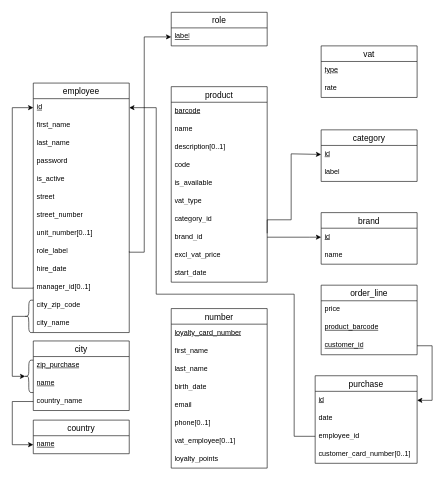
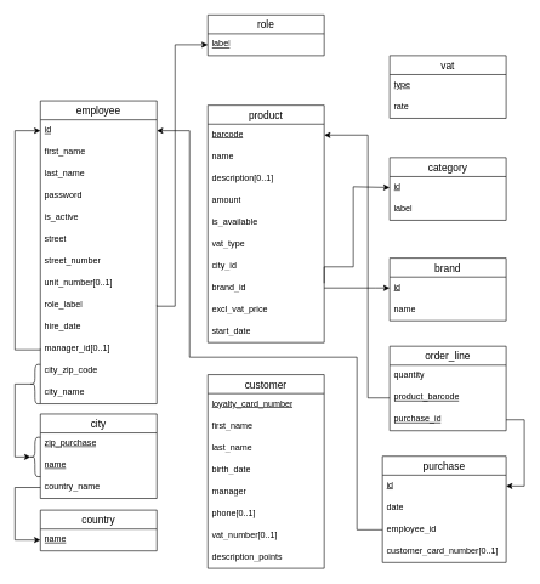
  <mxCell id="0" />
  <mxCell id="1" parent="0" />
  <mxCell id="2" value="employee" style="swimlane;fontStyle=0;childLayout=stackLayout;horizontal=1;startSize=26;horizontalStack=0;resizeParent=1;resizeParentMax=0;resizeLast=0;collapsible=1;marginBottom=0;align=center;fontSize=14;" parent="1" vertex="1"><mxGeometry x="55" y="138" width="160" height="416" as="geometry" /></mxCell>
  <mxCell id="3" value="&lt;u&gt;id&lt;/u&gt;" style="text;strokeColor=none;fillColor=none;spacingLeft=4;spacingRight=4;overflow=hidden;rotatable=0;points=[[0,0.5],[1,0.5]];portConstraint=eastwest;fontSize=12;whiteSpace=wrap;html=1;" parent="2" vertex="1"><mxGeometry y="26" width="160" height="30" as="geometry" /></mxCell>
  <mxCell id="4" value="first_name" style="text;strokeColor=none;fillColor=none;spacingLeft=4;spacingRight=4;overflow=hidden;rotatable=0;points=[[0,0.5],[1,0.5]];portConstraint=eastwest;fontSize=12;whiteSpace=wrap;html=1;" parent="2" vertex="1"><mxGeometry y="56" width="160" height="30" as="geometry" /></mxCell>
  <mxCell id="5" value="last_name" style="text;strokeColor=none;fillColor=none;spacingLeft=4;spacingRight=4;overflow=hidden;rotatable=0;points=[[0,0.5],[1,0.5]];portConstraint=eastwest;fontSize=12;whiteSpace=wrap;html=1;" parent="2" vertex="1"><mxGeometry y="86" width="160" height="30" as="geometry" /></mxCell>
  <mxCell id="6" value="password" style="text;strokeColor=none;fillColor=none;spacingLeft=4;spacingRight=4;overflow=hidden;rotatable=0;points=[[0,0.5],[1,0.5]];portConstraint=eastwest;fontSize=12;whiteSpace=wrap;html=1;" parent="2" vertex="1"><mxGeometry y="116" width="160" height="30" as="geometry" /></mxCell>
  <mxCell id="7" value="is_active" style="text;strokeColor=none;fillColor=none;spacingLeft=4;spacingRight=4;overflow=hidden;rotatable=0;points=[[0,0.5],[1,0.5]];portConstraint=eastwest;fontSize=12;whiteSpace=wrap;html=1;" parent="2" vertex="1"><mxGeometry y="146" width="160" height="30" as="geometry" /></mxCell>
  <mxCell id="8" value="street" style="text;strokeColor=none;fillColor=none;spacingLeft=4;spacingRight=4;overflow=hidden;rotatable=0;points=[[0,0.5],[1,0.5]];portConstraint=eastwest;fontSize=12;whiteSpace=wrap;html=1;" parent="2" vertex="1"><mxGeometry y="176" width="160" height="30" as="geometry" /></mxCell>
  <mxCell id="9" value="street_number" style="text;strokeColor=none;fillColor=none;spacingLeft=4;spacingRight=4;overflow=hidden;rotatable=0;points=[[0,0.5],[1,0.5]];portConstraint=eastwest;fontSize=12;whiteSpace=wrap;html=1;" parent="2" vertex="1"><mxGeometry y="206" width="160" height="30" as="geometry" /></mxCell>
  <mxCell id="10" value="unit_number[0..1]" style="text;strokeColor=none;fillColor=none;spacingLeft=4;spacingRight=4;overflow=hidden;rotatable=0;points=[[0,0.5],[1,0.5]];portConstraint=eastwest;fontSize=12;whiteSpace=wrap;html=1;" parent="2" vertex="1"><mxGeometry y="236" width="160" height="30" as="geometry" /></mxCell>
  <mxCell id="11" value="role_label" style="text;strokeColor=none;fillColor=none;spacingLeft=4;spacingRight=4;overflow=hidden;rotatable=0;points=[[0,0.5],[1,0.5]];portConstraint=eastwest;fontSize=12;whiteSpace=wrap;html=1;" parent="2" vertex="1"><mxGeometry y="266" width="160" height="30" as="geometry" /></mxCell>
  <mxCell id="12" value="hire_date" style="text;strokeColor=none;fillColor=none;spacingLeft=4;spacingRight=4;overflow=hidden;rotatable=0;points=[[0,0.5],[1,0.5]];portConstraint=eastwest;fontSize=12;whiteSpace=wrap;html=1;" parent="2" vertex="1"><mxGeometry y="296" width="160" height="30" as="geometry" /></mxCell>
  <mxCell id="13" style="edgeStyle=orthogonalEdgeStyle;rounded=0;orthogonalLoop=1;jettySize=auto;html=1;exitX=0;exitY=0.5;exitDx=0;exitDy=0;entryX=0;entryY=0.5;entryDx=0;entryDy=0;" parent="2" source="14" target="3" edge="1"><mxGeometry relative="1" as="geometry"><Array as="points"><mxPoint x="-35" y="342" /><mxPoint x="-35" y="41" /></Array></mxGeometry></mxCell>
  <mxCell id="14" value="manager_id[0..1]" style="text;strokeColor=none;fillColor=none;spacingLeft=4;spacingRight=4;overflow=hidden;rotatable=0;points=[[0,0.5],[1,0.5]];portConstraint=eastwest;fontSize=12;whiteSpace=wrap;html=1;" parent="2" vertex="1"><mxGeometry y="326" width="160" height="30" as="geometry" /></mxCell>
  <mxCell id="15" value="city_zip_code" style="text;strokeColor=none;fillColor=none;spacingLeft=4;spacingRight=4;overflow=hidden;rotatable=0;points=[[0,0.5],[1,0.5]];portConstraint=eastwest;fontSize=12;whiteSpace=wrap;html=1;" parent="2" vertex="1"><mxGeometry y="356" width="160" height="30" as="geometry" /></mxCell>
  <mxCell id="16" value="city_name" style="text;strokeColor=none;fillColor=none;spacingLeft=4;spacingRight=4;overflow=hidden;rotatable=0;points=[[0,0.5],[1,0.5]];portConstraint=eastwest;fontSize=12;whiteSpace=wrap;html=1;" parent="2" vertex="1"><mxGeometry y="386" width="160" height="30" as="geometry" /></mxCell>
  <mxCell id="17" style="edgeStyle=orthogonalEdgeStyle;rounded=0;orthogonalLoop=1;jettySize=auto;html=1;exitX=1;exitY=0.75;exitDx=0;exitDy=0;entryX=0;entryY=0.5;entryDx=0;entryDy=0;" parent="1" source="18" target="57" edge="1"><mxGeometry relative="1" as="geometry"><Array as="points"><mxPoint x="485" y="366" /><mxPoint x="485" y="256" /><mxPoint x="535" y="256" /></Array></mxGeometry></mxCell>
  <mxCell id="18" value="product" style="swimlane;fontStyle=0;childLayout=stackLayout;horizontal=1;startSize=26;horizontalStack=0;resizeParent=1;resizeParentMax=0;resizeLast=0;collapsible=1;marginBottom=0;align=center;fontSize=14;" parent="1" vertex="1"><mxGeometry x="285" y="144" width="160" height="326" as="geometry" /></mxCell>
  <mxCell id="19" value="&lt;u&gt;barcode&lt;/u&gt;" style="text;strokeColor=none;fillColor=none;spacingLeft=4;spacingRight=4;overflow=hidden;rotatable=0;points=[[0,0.5],[1,0.5]];portConstraint=eastwest;fontSize=12;whiteSpace=wrap;html=1;" parent="18" vertex="1"><mxGeometry y="26" width="160" height="30" as="geometry" /></mxCell>
  <mxCell id="20" value="name" style="text;strokeColor=none;fillColor=none;spacingLeft=4;spacingRight=4;overflow=hidden;rotatable=0;points=[[0,0.5],[1,0.5]];portConstraint=eastwest;fontSize=12;whiteSpace=wrap;html=1;" parent="18" vertex="1"><mxGeometry y="56" width="160" height="30" as="geometry" /></mxCell>
  <mxCell id="21" value="description[0..1]" style="text;strokeColor=none;fillColor=none;spacingLeft=4;spacingRight=4;overflow=hidden;rotatable=0;points=[[0,0.5],[1,0.5]];portConstraint=eastwest;fontSize=12;whiteSpace=wrap;html=1;" parent="18" vertex="1"><mxGeometry y="86" width="160" height="30" as="geometry" /></mxCell>
- <mxCell id="22" value="code" style="text;strokeColor=none;fillColor=none;spacingLeft=4;spacingRight=4;overflow=hidden;rotatable=0;points=[[0,0.5],[1,0.5]];portConstraint=eastwest;fontSize=12;whiteSpace=wrap;html=1;" parent="18" vertex="1"><mxGeometry y="116" width="160" height="30" as="geometry" /></mxCell>
+ <mxCell id="22" value="amount" style="text;strokeColor=none;fillColor=none;spacingLeft=4;spacingRight=4;overflow=hidden;rotatable=0;points=[[0,0.5],[1,0.5]];portConstraint=eastwest;fontSize=12;whiteSpace=wrap;html=1;" parent="18" vertex="1"><mxGeometry y="116" width="160" height="30" as="geometry" /></mxCell>
  <mxCell id="23" value="is_available" style="text;strokeColor=none;fillColor=none;spacingLeft=4;spacingRight=4;overflow=hidden;rotatable=0;points=[[0,0.5],[1,0.5]];portConstraint=eastwest;fontSize=12;whiteSpace=wrap;html=1;" parent="18" vertex="1"><mxGeometry y="146" width="160" height="30" as="geometry" /></mxCell>
  <mxCell id="24" value="vat_type" style="text;strokeColor=none;fillColor=none;spacingLeft=4;spacingRight=4;overflow=hidden;rotatable=0;points=[[0,0.5],[1,0.5]];portConstraint=eastwest;fontSize=12;whiteSpace=wrap;html=1;" parent="18" vertex="1"><mxGeometry y="176" width="160" height="30" as="geometry" /></mxCell>
- <mxCell id="25" value="category_id" style="text;strokeColor=none;fillColor=none;spacingLeft=4;spacingRight=4;overflow=hidden;rotatable=0;points=[[0,0.5],[1,0.5]];portConstraint=eastwest;fontSize=12;whiteSpace=wrap;html=1;" parent="18" vertex="1"><mxGeometry y="206" width="160" height="30" as="geometry" /></mxCell>
+ <mxCell id="25" value="city_id" style="text;strokeColor=none;fillColor=none;spacingLeft=4;spacingRight=4;overflow=hidden;rotatable=0;points=[[0,0.5],[1,0.5]];portConstraint=eastwest;fontSize=12;whiteSpace=wrap;html=1;" parent="18" vertex="1"><mxGeometry y="206" width="160" height="30" as="geometry" /></mxCell>
  <mxCell id="26" value="brand_id" style="text;strokeColor=none;fillColor=none;spacingLeft=4;spacingRight=4;overflow=hidden;rotatable=0;points=[[0,0.5],[1,0.5]];portConstraint=eastwest;fontSize=12;whiteSpace=wrap;html=1;" parent="18" vertex="1"><mxGeometry y="236" width="160" height="30" as="geometry" /></mxCell>
  <mxCell id="27" value="excl_vat_price" style="text;strokeColor=none;fillColor=none;spacingLeft=4;spacingRight=4;overflow=hidden;rotatable=0;points=[[0,0.5],[1,0.5]];portConstraint=eastwest;fontSize=12;whiteSpace=wrap;html=1;" parent="18" vertex="1"><mxGeometry y="266" width="160" height="30" as="geometry" /></mxCell>
  <mxCell id="28" value="start_date" style="text;strokeColor=none;fillColor=none;spacingLeft=4;spacingRight=4;overflow=hidden;rotatable=0;points=[[0,0.5],[1,0.5]];portConstraint=eastwest;fontSize=12;whiteSpace=wrap;html=1;" vertex="1" parent="18"><mxGeometry y="296" width="160" height="30" as="geometry" /></mxCell>
  <mxCell id="29" value="brand" style="swimlane;fontStyle=0;childLayout=stackLayout;horizontal=1;startSize=26;horizontalStack=0;resizeParent=1;resizeParentMax=0;resizeLast=0;collapsible=1;marginBottom=0;align=center;fontSize=14;" parent="1" vertex="1"><mxGeometry x="535" y="354" width="160" height="86" as="geometry" /></mxCell>
  <mxCell id="30" value="&lt;u&gt;id&lt;/u&gt;" style="text;strokeColor=none;fillColor=none;spacingLeft=4;spacingRight=4;overflow=hidden;rotatable=0;points=[[0,0.5],[1,0.5]];portConstraint=eastwest;fontSize=12;whiteSpace=wrap;html=1;" parent="29" vertex="1"><mxGeometry y="26" width="160" height="30" as="geometry" /></mxCell>
  <mxCell id="31" value="name" style="text;strokeColor=none;fillColor=none;spacingLeft=4;spacingRight=4;overflow=hidden;rotatable=0;points=[[0,0.5],[1,0.5]];portConstraint=eastwest;fontSize=12;whiteSpace=wrap;html=1;" parent="29" vertex="1"><mxGeometry y="56" width="160" height="30" as="geometry" /></mxCell>
  <mxCell id="32" value="city" style="swimlane;fontStyle=0;childLayout=stackLayout;horizontal=1;startSize=26;horizontalStack=0;resizeParent=1;resizeParentMax=0;resizeLast=0;collapsible=1;marginBottom=0;align=center;fontSize=14;" parent="1" vertex="1"><mxGeometry x="55" y="568" width="160" height="116" as="geometry" /></mxCell>
  <mxCell id="33" value="&lt;u&gt;zip_purchase&lt;/u&gt;" style="text;strokeColor=none;fillColor=none;spacingLeft=4;spacingRight=4;overflow=hidden;rotatable=0;points=[[0,0.5],[1,0.5]];portConstraint=eastwest;fontSize=12;whiteSpace=wrap;html=1;" parent="32" vertex="1"><mxGeometry y="26" width="160" height="30" as="geometry" /></mxCell>
  <mxCell id="34" value="&lt;u&gt;name&lt;/u&gt;" style="text;strokeColor=none;fillColor=none;spacingLeft=4;spacingRight=4;overflow=hidden;rotatable=0;points=[[0,0.5],[1,0.5]];portConstraint=eastwest;fontSize=12;whiteSpace=wrap;html=1;" parent="32" vertex="1"><mxGeometry y="56" width="160" height="30" as="geometry" /></mxCell>
  <mxCell id="35" value="country_name" style="text;strokeColor=none;fillColor=none;spacingLeft=4;spacingRight=4;overflow=hidden;rotatable=0;points=[[0,0.5],[1,0.5]];portConstraint=eastwest;fontSize=12;whiteSpace=wrap;html=1;" parent="32" vertex="1"><mxGeometry y="86" width="160" height="30" as="geometry" /></mxCell>
  <mxCell id="36" value="country" style="swimlane;fontStyle=0;childLayout=stackLayout;horizontal=1;startSize=26;horizontalStack=0;resizeParent=1;resizeParentMax=0;resizeLast=0;collapsible=1;marginBottom=0;align=center;fontSize=14;" parent="1" vertex="1"><mxGeometry x="55" y="700" width="160" height="56" as="geometry" /></mxCell>
  <mxCell id="37" value="&lt;u&gt;name&lt;/u&gt;" style="text;strokeColor=none;fillColor=none;spacingLeft=4;spacingRight=4;overflow=hidden;rotatable=0;points=[[0,0.5],[1,0.5]];portConstraint=eastwest;fontSize=12;whiteSpace=wrap;html=1;" parent="36" vertex="1"><mxGeometry y="26" width="160" height="30" as="geometry" /></mxCell>
- <mxCell id="38" value="number" style="swimlane;fontStyle=0;childLayout=stackLayout;horizontal=1;startSize=26;horizontalStack=0;resizeParent=1;resizeParentMax=0;resizeLast=0;collapsible=1;marginBottom=0;align=center;fontSize=14;" parent="1" vertex="1"><mxGeometry x="285" y="514" width="160" height="266" as="geometry" /></mxCell>
+ <mxCell id="38" value="customer" style="swimlane;fontStyle=0;childLayout=stackLayout;horizontal=1;startSize=26;horizontalStack=0;resizeParent=1;resizeParentMax=0;resizeLast=0;collapsible=1;marginBottom=0;align=center;fontSize=14;" parent="1" vertex="1"><mxGeometry x="285" y="514" width="160" height="266" as="geometry" /></mxCell>
  <mxCell id="39" value="&lt;u&gt;loyalty_card_number&lt;/u&gt;" style="text;strokeColor=none;fillColor=none;spacingLeft=4;spacingRight=4;overflow=hidden;rotatable=0;points=[[0,0.5],[1,0.5]];portConstraint=eastwest;fontSize=12;whiteSpace=wrap;html=1;" parent="38" vertex="1"><mxGeometry y="26" width="160" height="30" as="geometry" /></mxCell>
  <mxCell id="40" value="first_name" style="text;strokeColor=none;fillColor=none;spacingLeft=4;spacingRight=4;overflow=hidden;rotatable=0;points=[[0,0.5],[1,0.5]];portConstraint=eastwest;fontSize=12;whiteSpace=wrap;html=1;" parent="38" vertex="1"><mxGeometry y="56" width="160" height="30" as="geometry" /></mxCell>
  <mxCell id="41" value="last_name" style="text;strokeColor=none;fillColor=none;spacingLeft=4;spacingRight=4;overflow=hidden;rotatable=0;points=[[0,0.5],[1,0.5]];portConstraint=eastwest;fontSize=12;whiteSpace=wrap;html=1;" parent="38" vertex="1"><mxGeometry y="86" width="160" height="30" as="geometry" /></mxCell>
  <mxCell id="42" value="birth_date" style="text;strokeColor=none;fillColor=none;spacingLeft=4;spacingRight=4;overflow=hidden;rotatable=0;points=[[0,0.5],[1,0.5]];portConstraint=eastwest;fontSize=12;whiteSpace=wrap;html=1;" parent="38" vertex="1"><mxGeometry y="116" width="160" height="30" as="geometry" /></mxCell>
- <mxCell id="43" value="email" style="text;strokeColor=none;fillColor=none;spacingLeft=4;spacingRight=4;overflow=hidden;rotatable=0;points=[[0,0.5],[1,0.5]];portConstraint=eastwest;fontSize=12;whiteSpace=wrap;html=1;" parent="38" vertex="1"><mxGeometry y="146" width="160" height="30" as="geometry" /></mxCell>
+ <mxCell id="43" value="manager" style="text;strokeColor=none;fillColor=none;spacingLeft=4;spacingRight=4;overflow=hidden;rotatable=0;points=[[0,0.5],[1,0.5]];portConstraint=eastwest;fontSize=12;whiteSpace=wrap;html=1;" parent="38" vertex="1"><mxGeometry y="146" width="160" height="30" as="geometry" /></mxCell>
  <mxCell id="44" value="phone[0..1]" style="text;strokeColor=none;fillColor=none;spacingLeft=4;spacingRight=4;overflow=hidden;rotatable=0;points=[[0,0.5],[1,0.5]];portConstraint=eastwest;fontSize=12;whiteSpace=wrap;html=1;" parent="38" vertex="1"><mxGeometry y="176" width="160" height="30" as="geometry" /></mxCell>
- <mxCell id="45" value="vat_employee[0..1]" style="text;strokeColor=none;fillColor=none;spacingLeft=4;spacingRight=4;overflow=hidden;rotatable=0;points=[[0,0.5],[1,0.5]];portConstraint=eastwest;fontSize=12;whiteSpace=wrap;html=1;" parent="38" vertex="1"><mxGeometry y="206" width="160" height="30" as="geometry" /></mxCell>
- <mxCell id="46" value="loyalty_points" style="text;strokeColor=none;fillColor=none;spacingLeft=4;spacingRight=4;overflow=hidden;rotatable=0;points=[[0,0.5],[1,0.5]];portConstraint=eastwest;fontSize=12;whiteSpace=wrap;html=1;" parent="38" vertex="1"><mxGeometry y="236" width="160" height="30" as="geometry" /></mxCell>
+ <mxCell id="45" value="vat_number[0..1]" style="text;strokeColor=none;fillColor=none;spacingLeft=4;spacingRight=4;overflow=hidden;rotatable=0;points=[[0,0.5],[1,0.5]];portConstraint=eastwest;fontSize=12;whiteSpace=wrap;html=1;" parent="38" vertex="1"><mxGeometry y="206" width="160" height="30" as="geometry" /></mxCell>
+ <mxCell id="46" value="description_points" style="text;strokeColor=none;fillColor=none;spacingLeft=4;spacingRight=4;overflow=hidden;rotatable=0;points=[[0,0.5],[1,0.5]];portConstraint=eastwest;fontSize=12;whiteSpace=wrap;html=1;" parent="38" vertex="1"><mxGeometry y="236" width="160" height="30" as="geometry" /></mxCell>
  <mxCell id="47" value="purchase" style="swimlane;fontStyle=0;childLayout=stackLayout;horizontal=1;startSize=26;horizontalStack=0;resizeParent=1;resizeParentMax=0;resizeLast=0;collapsible=1;marginBottom=0;align=center;fontSize=14;" parent="1" vertex="1"><mxGeometry x="525" y="626" width="170" height="146" as="geometry" /></mxCell>
  <mxCell id="48" value="&lt;u&gt;id&lt;/u&gt;" style="text;strokeColor=none;fillColor=none;spacingLeft=4;spacingRight=4;overflow=hidden;rotatable=0;points=[[0,0.5],[1,0.5]];portConstraint=eastwest;fontSize=12;whiteSpace=wrap;html=1;" parent="47" vertex="1"><mxGeometry y="26" width="170" height="30" as="geometry" /></mxCell>
  <mxCell id="49" value="date" style="text;strokeColor=none;fillColor=none;spacingLeft=4;spacingRight=4;overflow=hidden;rotatable=0;points=[[0,0.5],[1,0.5]];portConstraint=eastwest;fontSize=12;whiteSpace=wrap;html=1;" parent="47" vertex="1"><mxGeometry y="56" width="170" height="30" as="geometry" /></mxCell>
  <mxCell id="50" value="employee_id" style="text;strokeColor=none;fillColor=none;spacingLeft=4;spacingRight=4;overflow=hidden;rotatable=0;points=[[0,0.5],[1,0.5]];portConstraint=eastwest;fontSize=12;whiteSpace=wrap;html=1;" parent="47" vertex="1"><mxGeometry y="86" width="170" height="30" as="geometry" /></mxCell>
  <mxCell id="51" value="customer_card_number[0..1]" style="text;strokeColor=none;fillColor=none;spacingLeft=4;spacingRight=4;overflow=hidden;rotatable=0;points=[[0,0.5],[1,0.5]];portConstraint=eastwest;fontSize=12;whiteSpace=wrap;html=1;" parent="47" vertex="1"><mxGeometry y="116" width="170" height="30" as="geometry" /></mxCell>
  <mxCell id="52" value="order_line" style="swimlane;fontStyle=0;childLayout=stackLayout;horizontal=1;startSize=26;horizontalStack=0;resizeParent=1;resizeParentMax=0;resizeLast=0;collapsible=1;marginBottom=0;align=center;fontSize=14;" parent="1" vertex="1"><mxGeometry x="535" y="475" width="160" height="116" as="geometry" /></mxCell>
- <mxCell id="53" value="price" style="text;strokeColor=none;fillColor=none;spacingLeft=4;spacingRight=4;overflow=hidden;rotatable=0;points=[[0,0.5],[1,0.5]];portConstraint=eastwest;fontSize=12;whiteSpace=wrap;html=1;" parent="52" vertex="1"><mxGeometry y="26" width="160" height="30" as="geometry" /></mxCell>
+ <mxCell id="53" value="quantity" style="text;strokeColor=none;fillColor=none;spacingLeft=4;spacingRight=4;overflow=hidden;rotatable=0;points=[[0,0.5],[1,0.5]];portConstraint=eastwest;fontSize=12;whiteSpace=wrap;html=1;" parent="52" vertex="1"><mxGeometry y="26" width="160" height="30" as="geometry" /></mxCell>
  <mxCell id="54" value="product_barcode" style="text;strokeColor=none;fillColor=none;spacingLeft=4;spacingRight=4;overflow=hidden;rotatable=0;points=[[0,0.5],[1,0.5]];portConstraint=eastwest;fontSize=12;whiteSpace=wrap;html=1;fontStyle=4" parent="52" vertex="1"><mxGeometry y="56" width="160" height="30" as="geometry" /></mxCell>
- <mxCell id="55" value="customer_id" style="text;strokeColor=none;fillColor=none;spacingLeft=4;spacingRight=4;overflow=hidden;rotatable=0;points=[[0,0.5],[1,0.5]];portConstraint=eastwest;fontSize=12;whiteSpace=wrap;html=1;fontStyle=4" parent="52" vertex="1"><mxGeometry y="86" width="160" height="30" as="geometry" /></mxCell>
+ <mxCell id="55" value="purchase_id" style="text;strokeColor=none;fillColor=none;spacingLeft=4;spacingRight=4;overflow=hidden;rotatable=0;points=[[0,0.5],[1,0.5]];portConstraint=eastwest;fontSize=12;whiteSpace=wrap;html=1;fontStyle=4" parent="52" vertex="1"><mxGeometry y="86" width="160" height="30" as="geometry" /></mxCell>
  <mxCell id="56" value="category" style="swimlane;fontStyle=0;childLayout=stackLayout;horizontal=1;startSize=26;horizontalStack=0;resizeParent=1;resizeParentMax=0;resizeLast=0;collapsible=1;marginBottom=0;align=center;fontSize=14;" parent="1" vertex="1"><mxGeometry x="535" y="216" width="160" height="86" as="geometry" /></mxCell>
  <mxCell id="57" value="&lt;u&gt;id&lt;/u&gt;" style="text;strokeColor=none;fillColor=none;spacingLeft=4;spacingRight=4;overflow=hidden;rotatable=0;points=[[0,0.5],[1,0.5]];portConstraint=eastwest;fontSize=12;whiteSpace=wrap;html=1;" parent="56" vertex="1"><mxGeometry y="26" width="160" height="30" as="geometry" /></mxCell>
  <mxCell id="58" value="label" style="text;strokeColor=none;fillColor=none;spacingLeft=4;spacingRight=4;overflow=hidden;rotatable=0;points=[[0,0.5],[1,0.5]];portConstraint=eastwest;fontSize=12;whiteSpace=wrap;html=1;" parent="56" vertex="1"><mxGeometry y="56" width="160" height="30" as="geometry" /></mxCell>
  <mxCell id="59" value="vat" style="swimlane;fontStyle=0;childLayout=stackLayout;horizontal=1;startSize=26;horizontalStack=0;resizeParent=1;resizeParentMax=0;resizeLast=0;collapsible=1;marginBottom=0;align=center;fontSize=14;" parent="1" vertex="1"><mxGeometry x="535" y="76" width="160" height="86" as="geometry" /></mxCell>
  <mxCell id="60" value="&lt;u&gt;type&lt;/u&gt;" style="text;strokeColor=none;fillColor=none;spacingLeft=4;spacingRight=4;overflow=hidden;rotatable=0;points=[[0,0.5],[1,0.5]];portConstraint=eastwest;fontSize=12;whiteSpace=wrap;html=1;" parent="59" vertex="1"><mxGeometry y="26" width="160" height="30" as="geometry" /></mxCell>
  <mxCell id="61" value="rate" style="text;strokeColor=none;fillColor=none;spacingLeft=4;spacingRight=4;overflow=hidden;rotatable=0;points=[[0,0.5],[1,0.5]];portConstraint=eastwest;fontSize=12;whiteSpace=wrap;html=1;" parent="59" vertex="1"><mxGeometry y="56" width="160" height="30" as="geometry" /></mxCell>
  <mxCell id="62" value="role" style="swimlane;fontStyle=0;childLayout=stackLayout;horizontal=1;startSize=26;horizontalStack=0;resizeParent=1;resizeParentMax=0;resizeLast=0;collapsible=1;marginBottom=0;align=center;fontSize=14;" parent="1" vertex="1"><mxGeometry x="285" y="20" width="160" height="56" as="geometry" /></mxCell>
  <mxCell id="63" value="&lt;u&gt;label&lt;/u&gt;" style="text;strokeColor=none;fillColor=none;spacingLeft=4;spacingRight=4;overflow=hidden;rotatable=0;points=[[0,0.5],[1,0.5]];portConstraint=eastwest;fontSize=12;whiteSpace=wrap;html=1;" parent="62" vertex="1"><mxGeometry y="26" width="160" height="30" as="geometry" /></mxCell>
  <mxCell id="64" value="" style="shape=curlyBracket;whiteSpace=wrap;html=1;rounded=1;labelPosition=left;verticalLabelPosition=middle;align=right;verticalAlign=middle;size=0.5;" parent="1" vertex="1"><mxGeometry x="40" y="500" width="15" height="54" as="geometry" /></mxCell>
  <mxCell id="65" value="" style="shape=curlyBracket;whiteSpace=wrap;html=1;rounded=1;labelPosition=left;verticalLabelPosition=middle;align=right;verticalAlign=middle;size=0.5;" parent="1" vertex="1"><mxGeometry x="40" y="600" width="15" height="54" as="geometry" /></mxCell>
  <mxCell id="66" style="edgeStyle=orthogonalEdgeStyle;rounded=0;orthogonalLoop=1;jettySize=auto;html=1;exitX=0.1;exitY=0.5;exitDx=0;exitDy=0;exitPerimeter=0;entryX=0.1;entryY=0.5;entryDx=0;entryDy=0;entryPerimeter=0;" parent="1" source="64" target="65" edge="1"><mxGeometry relative="1" as="geometry"><Array as="points"><mxPoint x="20" y="527" /><mxPoint x="20" y="627" /></Array></mxGeometry></mxCell>
  <mxCell id="67" style="edgeStyle=orthogonalEdgeStyle;rounded=0;orthogonalLoop=1;jettySize=auto;html=1;exitX=1;exitY=0.5;exitDx=0;exitDy=0;entryX=0;entryY=0.5;entryDx=0;entryDy=0;" parent="1" source="11" target="63" edge="1"><mxGeometry relative="1" as="geometry"><Array as="points"><mxPoint x="240" y="420" /><mxPoint x="240" y="61" /></Array></mxGeometry></mxCell>
  <mxCell id="68" style="edgeStyle=orthogonalEdgeStyle;rounded=0;orthogonalLoop=1;jettySize=auto;html=1;exitX=0;exitY=0.5;exitDx=0;exitDy=0;entryX=1;entryY=0.5;entryDx=0;entryDy=0;" parent="1" source="50" target="3" edge="1"><mxGeometry relative="1" as="geometry"><Array as="points"><mxPoint x="490" y="727" /><mxPoint x="490" y="490" /><mxPoint x="260" y="490" /><mxPoint x="260" y="179" /></Array></mxGeometry></mxCell>
  <mxCell id="69" style="edgeStyle=orthogonalEdgeStyle;rounded=0;orthogonalLoop=1;jettySize=auto;html=1;entryX=0;entryY=0.5;entryDx=0;entryDy=0;exitX=1;exitY=0.5;exitDx=0;exitDy=0;" parent="1" source="26" target="30" edge="1"><mxGeometry relative="1" as="geometry"><mxPoint x="465" y="356" as="sourcePoint" /><Array as="points"><mxPoint x="515" y="395" /><mxPoint x="515" y="395" /></Array></mxGeometry></mxCell>
+ <mxCell id="70" style="edgeStyle=orthogonalEdgeStyle;rounded=0;orthogonalLoop=1;jettySize=auto;html=1;exitX=0;exitY=0.5;exitDx=0;exitDy=0;entryX=1;entryY=0.5;entryDx=0;entryDy=0;" parent="1" source="54" target="19" edge="1"><mxGeometry relative="1" as="geometry"><Array as="points"><mxPoint x="505" y="546" /><mxPoint x="505" y="185" /></Array></mxGeometry></mxCell>
  <mxCell id="71" style="edgeStyle=orthogonalEdgeStyle;rounded=0;orthogonalLoop=1;jettySize=auto;html=1;exitX=1;exitY=0.5;exitDx=0;exitDy=0;entryX=1;entryY=0.5;entryDx=0;entryDy=0;" parent="1" source="55" target="48" edge="1"><mxGeometry relative="1" as="geometry"><Array as="points"><mxPoint x="720" y="576" /><mxPoint x="720" y="667" /></Array></mxGeometry></mxCell>
  <mxCell id="72" style="edgeStyle=orthogonalEdgeStyle;rounded=0;orthogonalLoop=1;jettySize=auto;html=1;exitX=0;exitY=0.5;exitDx=0;exitDy=0;entryX=0;entryY=0.5;entryDx=0;entryDy=0;" parent="1" source="35" target="37" edge="1"><mxGeometry relative="1" as="geometry"><Array as="points"><mxPoint x="20" y="669" /><mxPoint x="20" y="741" /></Array></mxGeometry></mxCell>
